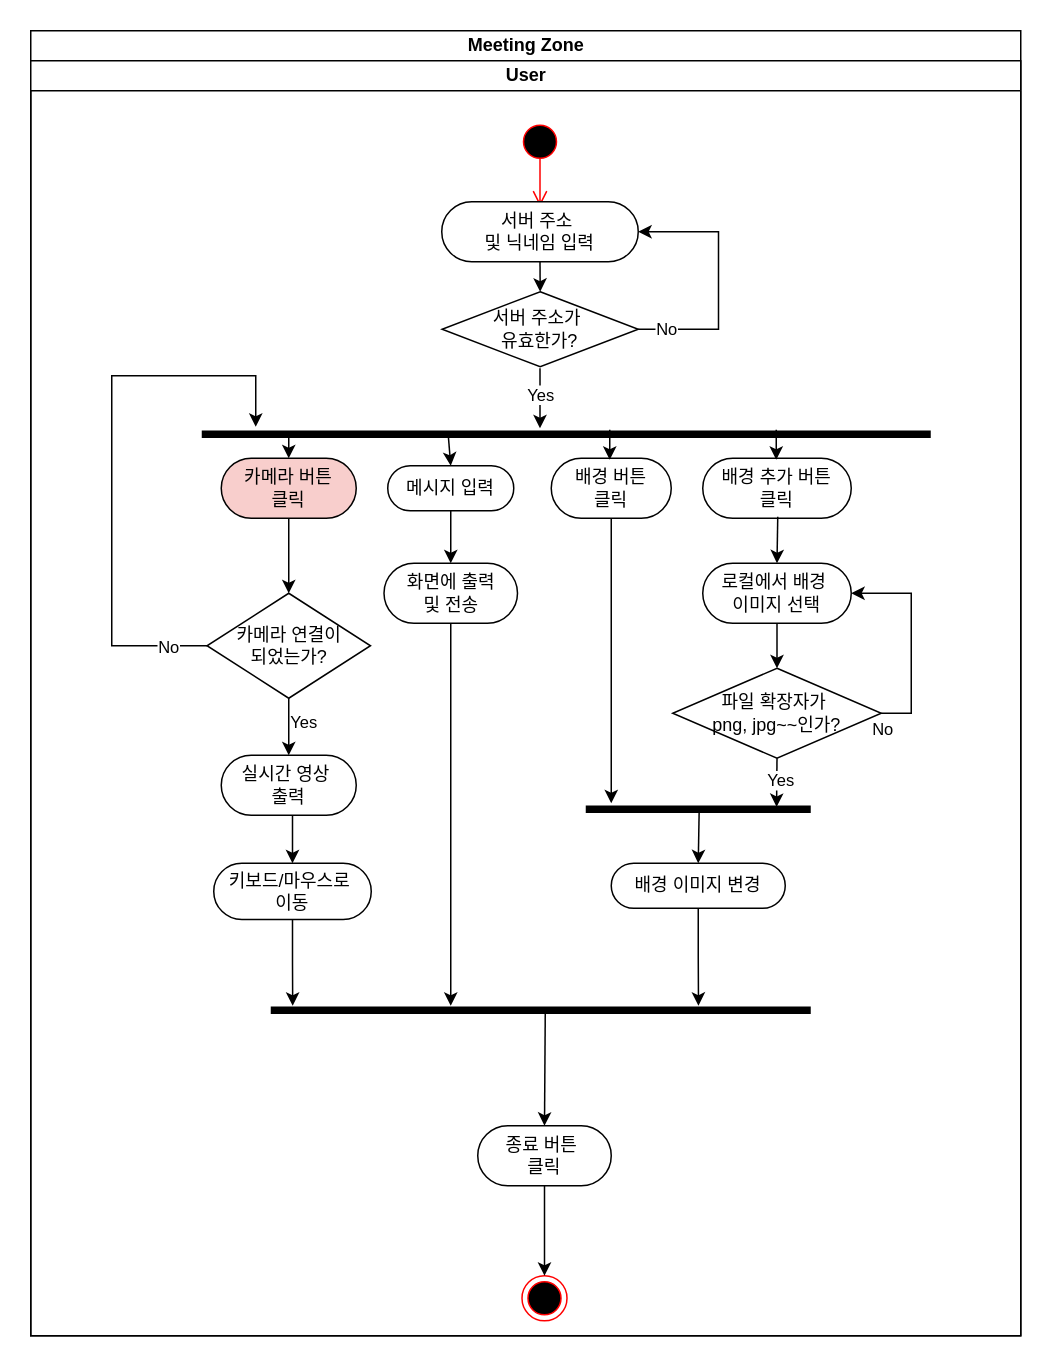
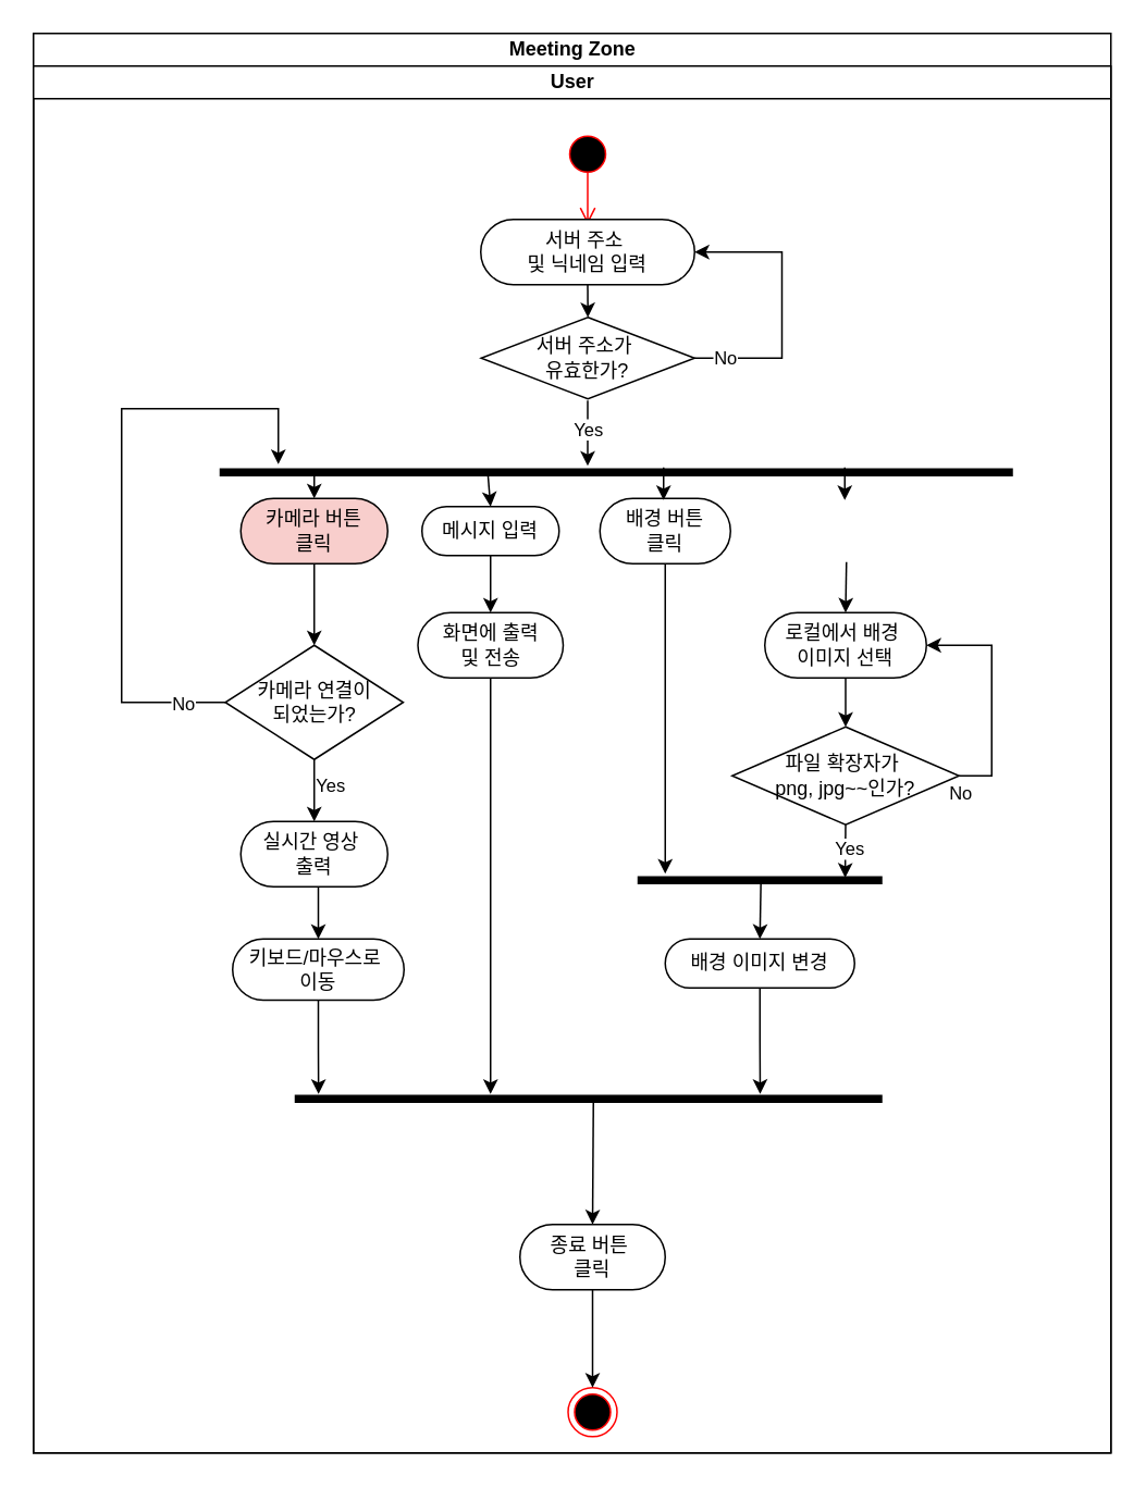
  <mxCell id="0" />
  <mxCell id="1" parent="0" />
  <mxCell id="2" value="Meeting Zone" style="swimlane;childLayout=stackLayout;resizeParent=1;resizeParentMax=0;startSize=20;html=1;" vertex="1" parent="1"><mxGeometry x="20" y="20" width="660" height="870" as="geometry" /></mxCell>
  <mxCell id="3" value="User" style="swimlane;startSize=20;html=1;" vertex="1" parent="2"><mxGeometry y="20" width="660" height="850" as="geometry" /></mxCell>
  <mxCell id="4" value="" style="ellipse;html=1;shape=endState;fillColor=#000000;strokeColor=#ff0000;" vertex="1" parent="3"><mxGeometry x="327.5" y="810" width="30" height="30" as="geometry" /></mxCell>
  <mxCell id="5" value="" style="ellipse;html=1;shape=startState;fillColor=#000000;strokeColor=#ff0000;" vertex="1" parent="3"><mxGeometry x="324.5" y="39" width="30" height="30" as="geometry" /></mxCell>
  <mxCell id="6" value="" style="edgeStyle=orthogonalEdgeStyle;html=1;verticalAlign=bottom;endArrow=open;endSize=8;strokeColor=#ff0000;rounded=0;" edge="1" parent="3"><mxGeometry relative="1" as="geometry"><mxPoint x="339.5" y="97" as="targetPoint" /><mxPoint x="339.5" y="65" as="sourcePoint" /></mxGeometry></mxCell>
  <mxCell id="7" value="서버 주소&amp;nbsp;&lt;div&gt;및 닉네임 입력&lt;/div&gt;" style="rounded=1;whiteSpace=wrap;html=1;arcSize=50;" vertex="1" parent="3"><mxGeometry x="274" y="94" width="131" height="40" as="geometry" /></mxCell>
  <mxCell id="8" value="서버 주소가&amp;nbsp;&lt;div&gt;유효한가?&lt;/div&gt;" style="rhombus;whiteSpace=wrap;html=1;" vertex="1" parent="3"><mxGeometry x="274.25" y="154" width="130.75" height="50" as="geometry" /></mxCell>
  <mxCell id="9" value="" style="endArrow=classic;html=1;rounded=0;exitX=0.5;exitY=1;exitDx=0;exitDy=0;entryX=0.5;entryY=0;entryDx=0;entryDy=0;" edge="1" parent="3" source="7" target="8"><mxGeometry width="50" height="50" relative="1" as="geometry"><mxPoint x="618.5" y="254" as="sourcePoint" /><mxPoint x="668.5" y="204" as="targetPoint" /></mxGeometry></mxCell>
  <mxCell id="10" value="" style="endArrow=classic;html=1;rounded=0;" edge="1" parent="3"><mxGeometry width="50" height="50" relative="1" as="geometry"><mxPoint x="339.5" y="205" as="sourcePoint" /><mxPoint x="339.5" y="245" as="targetPoint" /></mxGeometry></mxCell>
  <mxCell id="11" value="Yes" style="edgeLabel;html=1;align=center;verticalAlign=middle;resizable=0;points=[];" vertex="1" connectable="0" parent="10"><mxGeometry x="-0.15" y="-5" relative="1" as="geometry"><mxPoint x="5" as="offset" /></mxGeometry></mxCell>
  <mxCell id="12" value="" style="endArrow=classic;html=1;rounded=0;exitX=1;exitY=0.5;exitDx=0;exitDy=0;entryX=1;entryY=0.5;entryDx=0;entryDy=0;" edge="1" parent="3" source="8" target="7"><mxGeometry width="50" height="50" relative="1" as="geometry"><mxPoint x="408.5" y="194" as="sourcePoint" /><mxPoint x="458.5" y="144" as="targetPoint" /><Array as="points"><mxPoint x="458.5" y="179" /><mxPoint x="458.5" y="114" /></Array></mxGeometry></mxCell>
  <mxCell id="13" value="No" style="edgeLabel;html=1;align=center;verticalAlign=middle;resizable=0;points=[];" vertex="1" connectable="0" parent="12"><mxGeometry x="-0.787" y="1" relative="1" as="geometry"><mxPoint as="offset" /></mxGeometry></mxCell>
  <mxCell id="14" value="" style="line;strokeWidth=5;fillColor=none;align=left;verticalAlign=middle;spacingTop=-1;spacingLeft=3;spacingRight=3;rotatable=0;labelPosition=right;points=[];portConstraint=eastwest;strokeColor=inherit;" vertex="1" parent="3"><mxGeometry x="114" y="245" width="486" height="8" as="geometry" /></mxCell>
  <mxCell id="15" style="edgeStyle=orthogonalEdgeStyle;rounded=0;orthogonalLoop=1;jettySize=auto;html=1;exitX=0.5;exitY=1;exitDx=0;exitDy=0;entryX=0.5;entryY=0;entryDx=0;entryDy=0;" edge="1" parent="3" source="16" target="39"><mxGeometry relative="1" as="geometry" /></mxCell>
  <mxCell id="16" value="카메라 버튼&lt;div&gt;클릭&lt;/div&gt;" style="rounded=1;whiteSpace=wrap;html=1;arcSize=50;fillColor=#f8cecc;" vertex="1" parent="3"><mxGeometry x="127" y="265" width="90" height="40" as="geometry" /></mxCell>
  <mxCell id="17" style="edgeStyle=orthogonalEdgeStyle;rounded=0;orthogonalLoop=1;jettySize=auto;html=1;exitX=0.5;exitY=1;exitDx=0;exitDy=0;" edge="1" parent="3" source="18"><mxGeometry relative="1" as="geometry"><mxPoint x="280" y="335" as="targetPoint" /></mxGeometry></mxCell>
  <mxCell id="18" value="메시지 입력" style="rounded=1;whiteSpace=wrap;html=1;arcSize=50;" vertex="1" parent="3"><mxGeometry x="238" y="270" width="84" height="30" as="geometry" /></mxCell>
  <mxCell id="19" style="edgeStyle=orthogonalEdgeStyle;rounded=0;orthogonalLoop=1;jettySize=auto;html=1;exitX=0.5;exitY=1;exitDx=0;exitDy=0;" edge="1" parent="3" source="20"><mxGeometry relative="1" as="geometry"><mxPoint x="174.632" y="630" as="targetPoint" /></mxGeometry></mxCell>
  <mxCell id="20" value="키보드/마우스로&lt;span style=&quot;background-color: initial;&quot;&gt;&amp;nbsp;&lt;/span&gt;&lt;div&gt;&lt;span style=&quot;background-color: initial;&quot;&gt;이동&lt;/span&gt;&lt;/div&gt;" style="rounded=1;whiteSpace=wrap;html=1;arcSize=50;" vertex="1" parent="3"><mxGeometry x="122" y="535" width="105" height="37.5" as="geometry" /></mxCell>
  <mxCell id="21" style="edgeStyle=orthogonalEdgeStyle;rounded=0;orthogonalLoop=1;jettySize=auto;html=1;exitX=0.5;exitY=1;exitDx=0;exitDy=0;" edge="1" parent="3" source="22"><mxGeometry relative="1" as="geometry"><mxPoint x="387" y="495" as="targetPoint" /></mxGeometry></mxCell>
  <mxCell id="22" value="배경 버튼&lt;div&gt;클릭&lt;/div&gt;" style="rounded=1;whiteSpace=wrap;html=1;arcSize=50;" vertex="1" parent="3"><mxGeometry x="347" y="265" width="80" height="40" as="geometry" /></mxCell>
- <mxCell id="23" value="배경 추가 버튼&lt;div&gt;클릭&lt;/div&gt;" style="rounded=1;whiteSpace=wrap;html=1;arcSize=50;" vertex="1" parent="3"><mxGeometry x="448" y="265" width="99" height="40" as="geometry" /></mxCell>
  <mxCell id="24" value="" style="endArrow=classic;html=1;rounded=0;entryX=0.5;entryY=0;entryDx=0;entryDy=0;" edge="1" parent="3" target="16"><mxGeometry width="50" height="50" relative="1" as="geometry"><mxPoint x="172" y="248" as="sourcePoint" /><mxPoint x="327" y="225" as="targetPoint" /></mxGeometry></mxCell>
  <mxCell id="25" value="" style="endArrow=classic;html=1;rounded=0;entryX=0.5;entryY=0;entryDx=0;entryDy=0;exitX=0.338;exitY=0.466;exitDx=0;exitDy=0;exitPerimeter=0;" edge="1" parent="3" source="14" target="18"><mxGeometry width="50" height="50" relative="1" as="geometry"><mxPoint x="280" y="255" as="sourcePoint" /><mxPoint x="278.748" y="271.83" as="targetPoint" /></mxGeometry></mxCell>
  <mxCell id="26" style="edgeStyle=orthogonalEdgeStyle;rounded=0;orthogonalLoop=1;jettySize=auto;html=1;exitX=1;exitY=0.5;exitDx=0;exitDy=0;entryX=1;entryY=0.5;entryDx=0;entryDy=0;" edge="1" parent="3" source="28" target="29"><mxGeometry relative="1" as="geometry" /></mxCell>
  <mxCell id="27" value="No" style="edgeLabel;html=1;align=center;verticalAlign=middle;resizable=0;points=[];" vertex="1" connectable="0" parent="26"><mxGeometry x="-0.535" relative="1" as="geometry"><mxPoint x="-20" y="23" as="offset" /></mxGeometry></mxCell>
  <mxCell id="28" value="파일 확장자가&amp;nbsp;&lt;div&gt;png, jpg~~인가?&lt;/div&gt;" style="rhombus;whiteSpace=wrap;html=1;" vertex="1" parent="3"><mxGeometry x="428" y="405" width="139" height="60" as="geometry" /></mxCell>
  <mxCell id="29" value="로컬에서 배경&amp;nbsp;&lt;div&gt;이미지 선택&lt;/div&gt;" style="rounded=1;whiteSpace=wrap;html=1;arcSize=50;" vertex="1" parent="3"><mxGeometry x="448" y="335" width="99" height="40" as="geometry" /></mxCell>
  <mxCell id="30" value="" style="endArrow=classic;html=1;rounded=0;entryX=0.5;entryY=0;entryDx=0;entryDy=0;exitX=0.5;exitY=1;exitDx=0;exitDy=0;" edge="1" parent="3" source="29" target="28"><mxGeometry width="50" height="50" relative="1" as="geometry"><mxPoint x="327" y="445" as="sourcePoint" /><mxPoint x="377" y="395" as="targetPoint" /></mxGeometry></mxCell>
  <mxCell id="31" style="edgeStyle=orthogonalEdgeStyle;rounded=0;orthogonalLoop=1;jettySize=auto;html=1;exitX=0.5;exitY=1;exitDx=0;exitDy=0;" edge="1" parent="3" source="32"><mxGeometry relative="1" as="geometry"><mxPoint x="445.158" y="630" as="targetPoint" /></mxGeometry></mxCell>
  <mxCell id="32" value="배경 이미지 변경" style="rounded=1;whiteSpace=wrap;html=1;arcSize=50;" vertex="1" parent="3"><mxGeometry x="387" y="535" width="116" height="30" as="geometry" /></mxCell>
  <mxCell id="33" value="" style="line;strokeWidth=5;fillColor=none;align=left;verticalAlign=middle;spacingTop=-1;spacingLeft=3;spacingRight=3;rotatable=0;labelPosition=right;points=[];portConstraint=eastwest;strokeColor=inherit;" vertex="1" parent="3"><mxGeometry x="370" y="495" width="150" height="8" as="geometry" /></mxCell>
  <mxCell id="34" style="edgeStyle=orthogonalEdgeStyle;rounded=0;orthogonalLoop=1;jettySize=auto;html=1;exitX=0.5;exitY=1;exitDx=0;exitDy=0;entryX=0.848;entryY=0.307;entryDx=0;entryDy=0;entryPerimeter=0;" edge="1" parent="3" source="28" target="33"><mxGeometry relative="1" as="geometry" /></mxCell>
  <mxCell id="35" value="Yes" style="edgeLabel;html=1;align=center;verticalAlign=middle;resizable=0;points=[];" vertex="1" connectable="0" parent="34"><mxGeometry x="-0.116" y="2" relative="1" as="geometry"><mxPoint as="offset" /></mxGeometry></mxCell>
  <mxCell id="36" value="" style="endArrow=classic;html=1;rounded=0;entryX=0.5;entryY=0;entryDx=0;entryDy=0;exitX=0.504;exitY=0.67;exitDx=0;exitDy=0;exitPerimeter=0;" edge="1" parent="3" source="33" target="32"><mxGeometry width="50" height="50" relative="1" as="geometry"><mxPoint x="267" y="525" as="sourcePoint" /><mxPoint x="317" y="475" as="targetPoint" /></mxGeometry></mxCell>
  <mxCell id="37" style="edgeStyle=orthogonalEdgeStyle;rounded=0;orthogonalLoop=1;jettySize=auto;html=1;exitX=0.5;exitY=1;exitDx=0;exitDy=0;" edge="1" parent="3" source="39" target="41"><mxGeometry relative="1" as="geometry" /></mxCell>
  <mxCell id="38" value="Yes" style="edgeLabel;html=1;align=center;verticalAlign=middle;resizable=0;points=[];" vertex="1" connectable="0" parent="37"><mxGeometry x="-0.285" y="9" relative="1" as="geometry"><mxPoint as="offset" /></mxGeometry></mxCell>
  <mxCell id="39" value="카메라 연결이&lt;div&gt;되었는가?&lt;/div&gt;" style="rhombus;whiteSpace=wrap;html=1;" vertex="1" parent="3"><mxGeometry x="117.5" y="355" width="109" height="70" as="geometry" /></mxCell>
  <mxCell id="40" style="edgeStyle=orthogonalEdgeStyle;rounded=0;orthogonalLoop=1;jettySize=auto;html=1;exitX=0.5;exitY=1;exitDx=0;exitDy=0;entryX=0.5;entryY=0;entryDx=0;entryDy=0;" edge="1" parent="3" source="41" target="20"><mxGeometry relative="1" as="geometry" /></mxCell>
  <mxCell id="41" value="실시간 영상&amp;nbsp;&lt;div&gt;출력&lt;/div&gt;" style="rounded=1;whiteSpace=wrap;html=1;arcSize=50;" vertex="1" parent="3"><mxGeometry x="127" y="463" width="90" height="40" as="geometry" /></mxCell>
  <mxCell id="42" style="edgeStyle=orthogonalEdgeStyle;rounded=0;orthogonalLoop=1;jettySize=auto;html=1;exitX=0.5;exitY=1;exitDx=0;exitDy=0;entryX=0.5;entryY=0;entryDx=0;entryDy=0;" edge="1" parent="3" source="43" target="4"><mxGeometry relative="1" as="geometry"><mxPoint x="342" y="790" as="targetPoint" /></mxGeometry></mxCell>
  <mxCell id="43" value="종료 버튼&amp;nbsp;&lt;div&gt;클릭&lt;/div&gt;" style="rounded=1;whiteSpace=wrap;html=1;arcSize=50;" vertex="1" parent="3"><mxGeometry x="298" y="710" width="89" height="40" as="geometry" /></mxCell>
  <mxCell id="44" value="" style="endArrow=classic;html=1;rounded=0;entryX=0.5;entryY=0;entryDx=0;entryDy=0;exitX=0.301;exitY=0.648;exitDx=0;exitDy=0;exitPerimeter=0;" edge="1" parent="3"><mxGeometry width="50" height="50" relative="1" as="geometry"><mxPoint x="386" y="246" as="sourcePoint" /><mxPoint x="386" y="266" as="targetPoint" /></mxGeometry></mxCell>
  <mxCell id="45" value="" style="endArrow=classic;html=1;rounded=0;entryX=0.5;entryY=0;entryDx=0;entryDy=0;exitX=0.301;exitY=0.648;exitDx=0;exitDy=0;exitPerimeter=0;" edge="1" parent="3"><mxGeometry width="50" height="50" relative="1" as="geometry"><mxPoint x="497" y="246" as="sourcePoint" /><mxPoint x="497" y="266" as="targetPoint" /></mxGeometry></mxCell>
  <mxCell id="46" value="" style="endArrow=classic;html=1;rounded=0;entryX=0.5;entryY=0;entryDx=0;entryDy=0;exitX=0.301;exitY=0.648;exitDx=0;exitDy=0;exitPerimeter=0;" edge="1" parent="3" target="29"><mxGeometry width="50" height="50" relative="1" as="geometry"><mxPoint x="498" y="304" as="sourcePoint" /><mxPoint x="498" y="324" as="targetPoint" /></mxGeometry></mxCell>
  <mxCell id="47" style="edgeStyle=orthogonalEdgeStyle;rounded=0;orthogonalLoop=1;jettySize=auto;html=1;exitX=0;exitY=0.5;exitDx=0;exitDy=0;" edge="1" parent="3" source="39"><mxGeometry relative="1" as="geometry"><mxPoint x="150" y="244" as="targetPoint" /><Array as="points"><mxPoint x="54" y="390" /><mxPoint x="54" y="210" /><mxPoint x="150" y="210" /><mxPoint x="150" y="244" /></Array></mxGeometry></mxCell>
  <mxCell id="48" value="No" style="edgeLabel;html=1;align=center;verticalAlign=middle;resizable=0;points=[];" vertex="1" connectable="0" parent="47"><mxGeometry x="-0.86" y="4" relative="1" as="geometry"><mxPoint y="-4" as="offset" /></mxGeometry></mxCell>
  <mxCell id="49" value="" style="line;strokeWidth=5;fillColor=none;align=left;verticalAlign=middle;spacingTop=-1;spacingLeft=3;spacingRight=3;rotatable=0;labelPosition=right;points=[];portConstraint=eastwest;strokeColor=inherit;" vertex="1" parent="3"><mxGeometry x="160" y="629" width="360" height="8" as="geometry" /></mxCell>
  <mxCell id="50" style="edgeStyle=orthogonalEdgeStyle;rounded=0;orthogonalLoop=1;jettySize=auto;html=1;exitX=0.5;exitY=1;exitDx=0;exitDy=0;" edge="1" parent="3" source="51"><mxGeometry relative="1" as="geometry"><mxPoint x="280" y="630" as="targetPoint" /></mxGeometry></mxCell>
  <mxCell id="51" value="화면에 출력&lt;div&gt;및 전송&lt;/div&gt;" style="rounded=1;whiteSpace=wrap;html=1;arcSize=50;" vertex="1" parent="3"><mxGeometry x="235.5" y="335" width="89" height="40" as="geometry" /></mxCell>
  <mxCell id="52" value="" style="endArrow=classic;html=1;rounded=0;entryX=0.5;entryY=0;entryDx=0;entryDy=0;" edge="1" parent="3" target="43"><mxGeometry width="50" height="50" relative="1" as="geometry"><mxPoint x="343" y="635" as="sourcePoint" /><mxPoint x="250" y="660" as="targetPoint" /></mxGeometry></mxCell>
